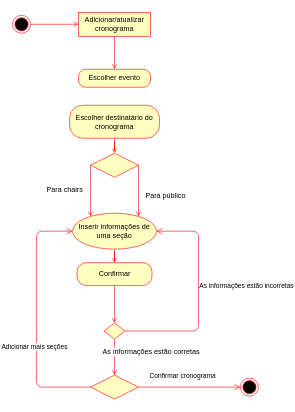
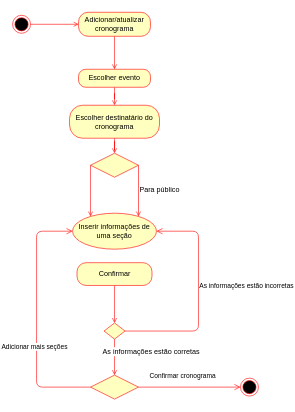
  <mxCell id="0" />
  <mxCell id="1" parent="0" />
  <mxCell id="2" style="edgeStyle=orthogonalEdgeStyle;rounded=0;orthogonalLoop=1;jettySize=auto;html=1;fillColor=#f8cecc;strokeColor=#FF0000;endArrow=open;endFill=0;" parent="1" source="3" target="5" edge="1"><mxGeometry relative="1" as="geometry" /></mxCell>
  <mxCell id="3" value="" style="ellipse;html=1;shape=endState;fillColor=#000000;strokeColor=#ff0000;" parent="1" vertex="1"><mxGeometry x="20" y="25" width="30" height="30" as="geometry" /></mxCell>
  <mxCell id="4" style="edgeStyle=orthogonalEdgeStyle;rounded=0;orthogonalLoop=1;jettySize=auto;html=1;endArrow=open;endFill=0;strokeColor=#FF0000;" parent="1" source="5" target="7" edge="1"><mxGeometry relative="1" as="geometry" /></mxCell>
- <mxCell id="5" value="Adicionar/atualizar cronograma" style="whiteSpace=wrap;html=1;arcSize=40;fontColor=#000000;fillColor=#ffffc0;strokeColor=#ff0000;rounded=0;" parent="1" vertex="1"><mxGeometry x="130" y="20" width="120" height="40" as="geometry" /></mxCell>
+ <mxCell id="5" value="Adicionar/atualizar cronograma" style="rounded=1;whiteSpace=wrap;html=1;arcSize=40;fontColor=#000000;fillColor=#ffffc0;strokeColor=#ff0000;" parent="1" vertex="1"><mxGeometry x="130" y="20" width="120" height="40" as="geometry" /></mxCell>
+ <mxCell id="6" style="edgeStyle=orthogonalEdgeStyle;rounded=0;orthogonalLoop=1;jettySize=auto;html=1;endArrow=open;endFill=0;strokeColor=#FF0000;" parent="1" source="7" target="9" edge="1"><mxGeometry relative="1" as="geometry" /></mxCell>
  <mxCell id="7" value="Escolher evento" style="rounded=1;whiteSpace=wrap;html=1;arcSize=40;fontColor=#000000;fillColor=#ffffc0;strokeColor=#ff0000;" parent="1" vertex="1"><mxGeometry x="130" y="115" width="120" height="30" as="geometry" /></mxCell>
  <mxCell id="8" style="edgeStyle=orthogonalEdgeStyle;rounded=0;orthogonalLoop=1;jettySize=auto;html=1;endArrow=open;endFill=0;strokeColor=#FF0000;" edge="1" parent="1" source="9" target="24"><mxGeometry relative="1" as="geometry" /></mxCell>
  <mxCell id="9" value="Escolher destinatário do cronograma" style="rounded=1;whiteSpace=wrap;html=1;arcSize=40;fontColor=#000000;fillColor=#ffffc0;strokeColor=#ff0000;" parent="1" vertex="1"><mxGeometry x="115" y="175" width="150" height="55" as="geometry" /></mxCell>
- <mxCell id="10" style="edgeStyle=orthogonalEdgeStyle;rounded=0;orthogonalLoop=1;jettySize=auto;html=1;endArrow=open;endFill=0;strokeColor=#FF0000;" parent="1" source="11" target="13" edge="1"><mxGeometry relative="1" as="geometry" /></mxCell>
  <mxCell id="11" value="Inserir informações de uma seção " style="ellipse;whiteSpace=wrap;html=1;arcSize=40;fontColor=#000000;fillColor=#ffffc0;strokeColor=#ff0000;" parent="1" vertex="1"><mxGeometry x="120" y="355" width="140" height="60" as="geometry" /></mxCell>
  <mxCell id="12" style="edgeStyle=orthogonalEdgeStyle;rounded=0;orthogonalLoop=1;jettySize=auto;html=1;endArrow=open;endFill=0;strokeColor=#FF0000;" parent="1" source="13" target="16" edge="1"><mxGeometry relative="1" as="geometry" /></mxCell>
  <mxCell id="13" value="&lt;div&gt;Confirmar&lt;/div&gt;" style="rounded=1;whiteSpace=wrap;html=1;arcSize=40;fontColor=#000000;fillColor=#ffffc0;strokeColor=#ff0000;" parent="1" vertex="1"><mxGeometry x="127.5" y="437.5" width="125" height="38" as="geometry" /></mxCell>
  <mxCell id="14" style="edgeStyle=orthogonalEdgeStyle;rounded=0;orthogonalLoop=1;jettySize=auto;html=1;entryX=0.5;entryY=0;entryDx=0;entryDy=0;endArrow=open;endFill=0;strokeColor=#FF0000;" parent="1" source="16" target="18" edge="1"><mxGeometry relative="1" as="geometry" /></mxCell>
  <mxCell id="15" value="&lt;div&gt;As informações estão corretas&lt;/div&gt;" style="text;html=1;resizable=0;points=[];align=center;verticalAlign=middle;labelBackgroundColor=#ffffff;" parent="14" vertex="1" connectable="0"><mxGeometry x="-0.003" y="-10" relative="1" as="geometry"><mxPoint x="70" y="-10" as="offset" /></mxGeometry></mxCell>
  <mxCell id="16" value="" style="rhombus;whiteSpace=wrap;html=1;fillColor=#ffffc0;strokeColor=#ff0000;" parent="1" vertex="1"><mxGeometry x="172.5" y="538" width="35" height="27" as="geometry" /></mxCell>
  <mxCell id="17" value="As informações estão incorretas" style="edgeStyle=orthogonalEdgeStyle;html=1;align=left;verticalAlign=bottom;endArrow=open;endSize=8;strokeColor=#ff0000;entryX=1;entryY=0.5;entryDx=0;entryDy=0;exitX=1;exitY=0.5;exitDx=0;exitDy=0;" parent="1" source="16" target="11" edge="1"><mxGeometry x="0.054" relative="1" as="geometry"><mxPoint x="360" y="570" as="targetPoint" /><Array as="points"><mxPoint x="330" y="552" /><mxPoint x="330" y="385" /></Array><mxPoint as="offset" /></mxGeometry></mxCell>
  <mxCell id="18" value="" style="rhombus;whiteSpace=wrap;html=1;fillColor=#ffffc0;strokeColor=#ff0000;" parent="1" vertex="1"><mxGeometry x="150" y="625" width="80" height="40" as="geometry" /></mxCell>
  <mxCell id="19" value="&lt;div&gt;Confirmar cronograma&lt;/div&gt;" style="edgeStyle=orthogonalEdgeStyle;html=1;align=left;verticalAlign=bottom;endArrow=open;endSize=8;strokeColor=#ff0000;" parent="1" source="18" target="21" edge="1"><mxGeometry x="-0.8" y="10" relative="1" as="geometry"><mxPoint x="390" y="645" as="targetPoint" /><mxPoint as="offset" /></mxGeometry></mxCell>
  <mxCell id="20" value="Adicionar mais seções" style="edgeStyle=orthogonalEdgeStyle;html=1;align=left;verticalAlign=top;endArrow=open;endSize=8;strokeColor=#ff0000;" parent="1" source="18" target="11" edge="1"><mxGeometry x="-0.559" y="-100" relative="1" as="geometry"><mxPoint x="190" y="725" as="targetPoint" /><Array as="points"><mxPoint x="60" y="645" /><mxPoint x="60" y="385" /></Array><mxPoint x="-160" y="-80" as="offset" /></mxGeometry></mxCell>
  <mxCell id="21" value="" style="ellipse;html=1;shape=endState;fillColor=#000000;strokeColor=#ff0000;" parent="1" vertex="1"><mxGeometry x="400" y="630" width="30" height="30" as="geometry" /></mxCell>
  <mxCell id="22" style="edgeStyle=orthogonalEdgeStyle;rounded=0;orthogonalLoop=1;jettySize=auto;html=1;endArrow=open;endFill=0;strokeColor=#FF0000;" edge="1" parent="1" source="24" target="11"><mxGeometry relative="1" as="geometry"><Array as="points"><mxPoint x="150" y="325" /><mxPoint x="150" y="325" /></Array></mxGeometry></mxCell>
  <mxCell id="23" style="edgeStyle=orthogonalEdgeStyle;rounded=0;orthogonalLoop=1;jettySize=auto;html=1;endArrow=open;endFill=0;strokeColor=#FF0000;" edge="1" parent="1" source="24" target="11"><mxGeometry relative="1" as="geometry"><mxPoint x="260" y="335" as="targetPoint" /><Array as="points"><mxPoint x="230" y="315" /><mxPoint x="230" y="315" /></Array></mxGeometry></mxCell>
  <mxCell id="24" value="" style="rhombus;whiteSpace=wrap;html=1;fillColor=#ffffc0;strokeColor=#ff0000;" vertex="1" parent="1"><mxGeometry x="150" y="255" width="80" height="40" as="geometry" /></mxCell>
- <mxCell id="25" value="&lt;div&gt;Para chairs&lt;/div&gt;&lt;div&gt;&lt;br&gt;&lt;/div&gt;" style="text;html=1;resizable=0;points=[];autosize=1;align=left;verticalAlign=top;spacingTop=-4;" vertex="1" parent="1"><mxGeometry x="75" y="306" width="80" height="30" as="geometry" /></mxCell>
- <mxCell id="26" value="Para público" style="text;html=1;resizable=0;points=[];autosize=1;align=left;verticalAlign=top;spacingTop=-4;" vertex="1" parent="1"><mxGeometry x="240" y="316" width="90" height="20" as="geometry" /></mxCell>
+ <mxCell id="26" value="Para público" style="text;html=1;resizable=0;points=[];autosize=1;align=left;verticalAlign=top;spacingTop=-4;" vertex="1" parent="1"><mxGeometry x="230" y="306" width="90" height="20" as="geometry" /></mxCell>
